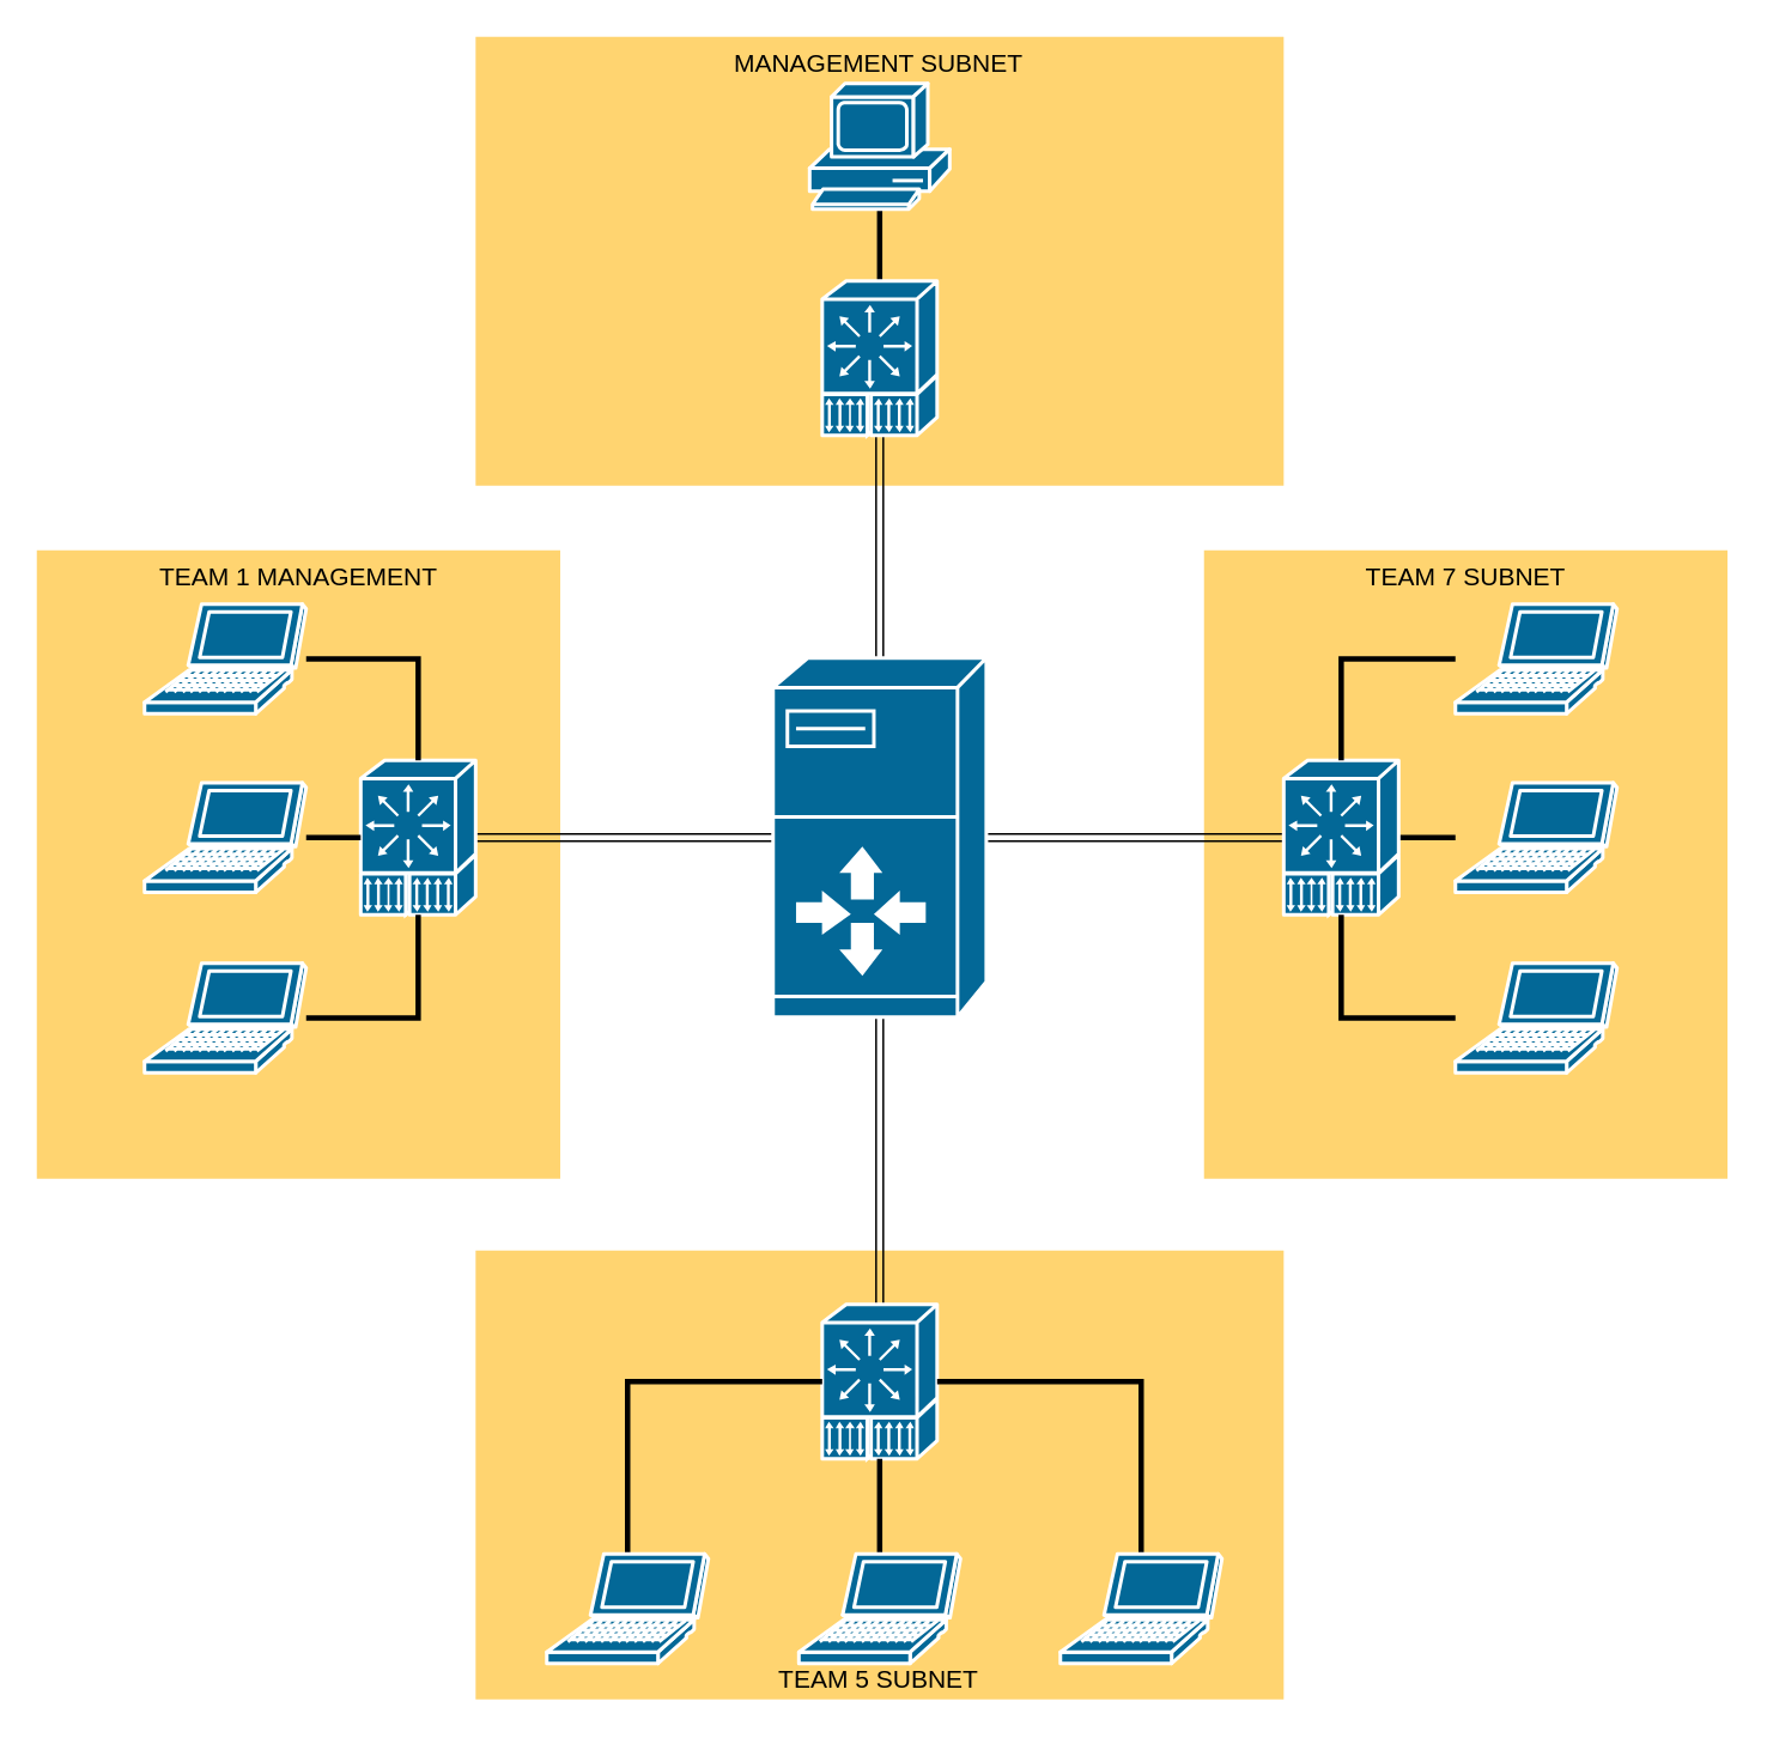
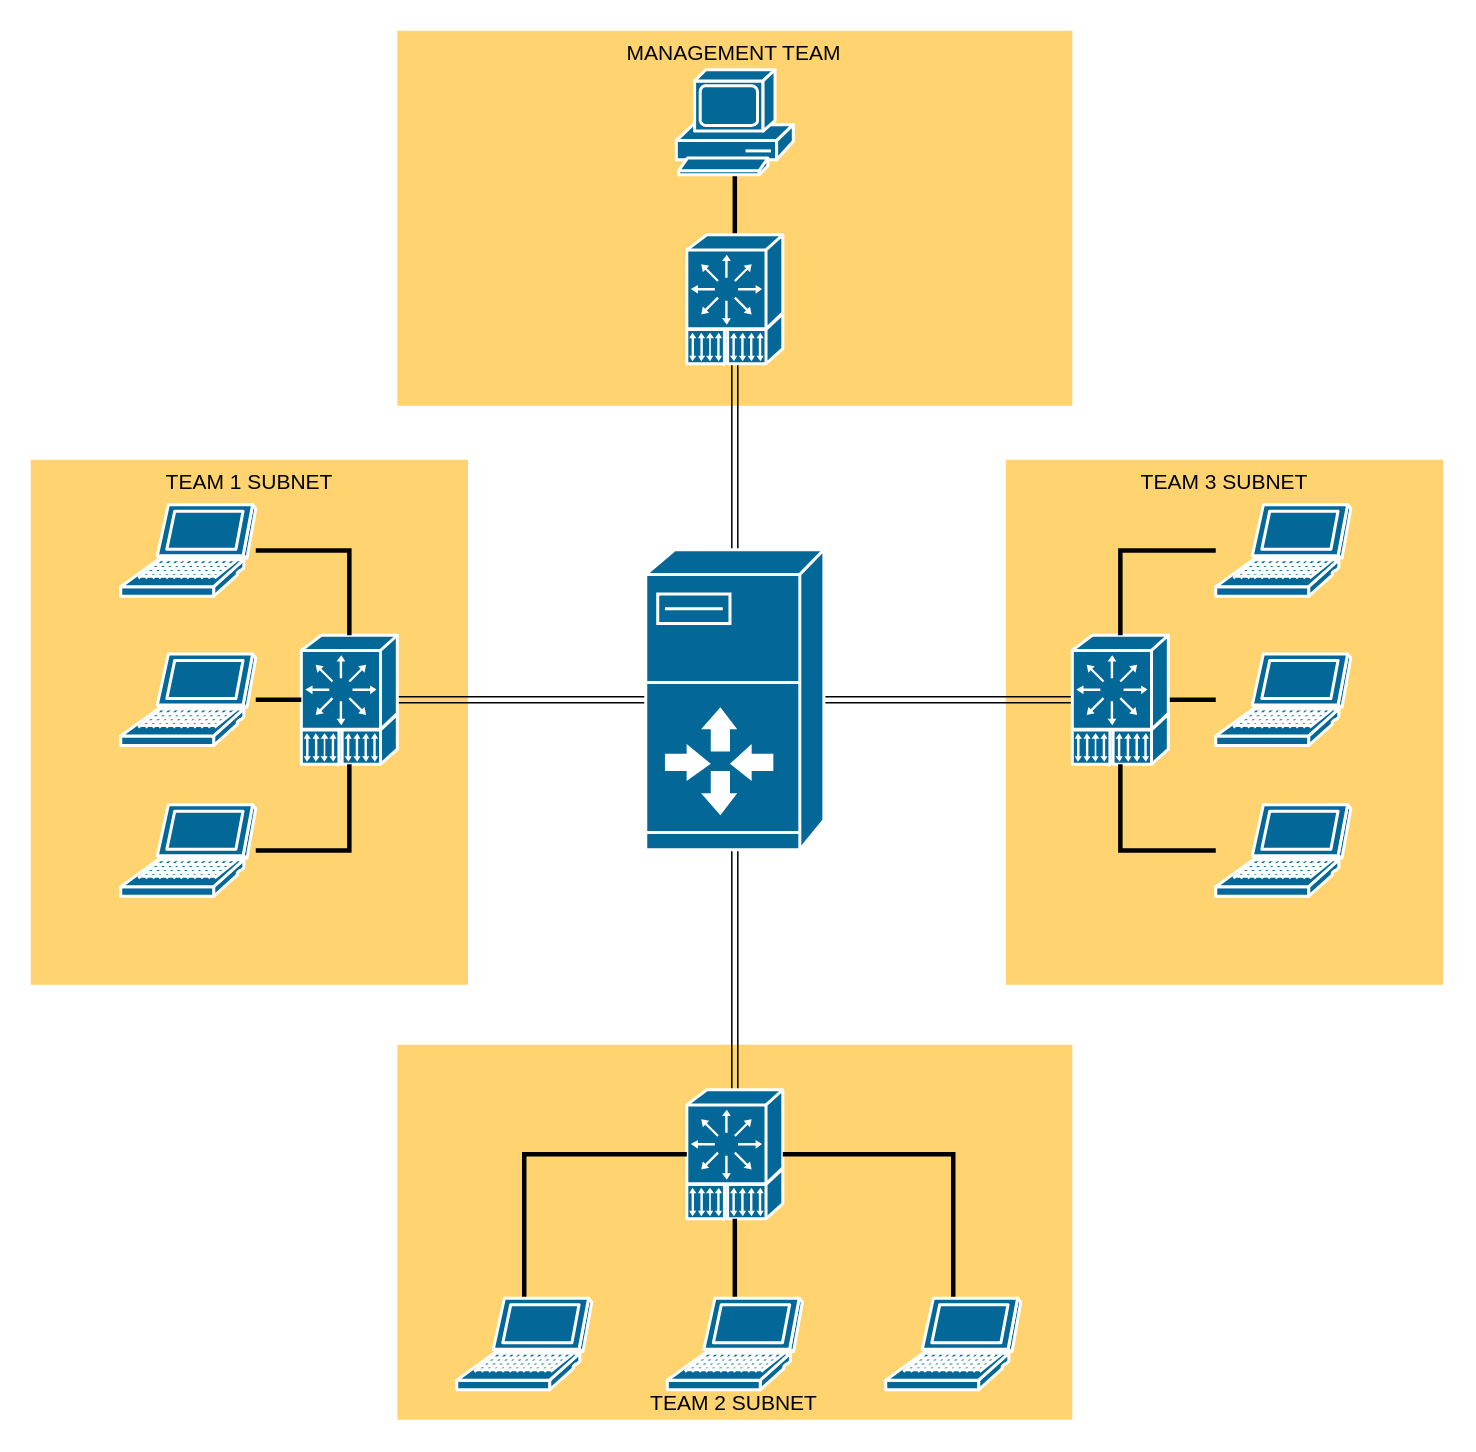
  <mxCell id="0" />
  <mxCell id="1" parent="0" />
- <mxCell id="2" value="TEAM 5 SUBNET" style="whiteSpace=wrap;html=1;fillColor=#FFD470;gradientColor=none;fontSize=14;strokeColor=none;verticalAlign=bottom;flipV=0;flipH=0;align=center;labelPosition=center;verticalLabelPosition=middle;direction=south;aspect=fixed;" vertex="1" parent="1"><mxGeometry x="264.38" y="696" width="450" height="250" as="geometry" /></mxCell>
- <mxCell id="3" value="TEAM 7 SUBNET" style="whiteSpace=wrap;html=1;fillColor=#FFD470;gradientColor=none;fontSize=14;strokeColor=none;verticalAlign=top;aspect=fixed;" vertex="1" parent="1"><mxGeometry x="670" y="306" width="291.5" height="350" as="geometry" /></mxCell>
- <mxCell id="4" value="MANAGEMENT SUBNET" style="whiteSpace=wrap;html=1;fillColor=#FFD470;gradientColor=none;fontSize=14;strokeColor=none;verticalAlign=top;" vertex="1" parent="1"><mxGeometry x="264.38" y="20" width="450" height="250" as="geometry" /></mxCell>
- <mxCell id="5" value="TEAM 1 MANAGEMENT" style="whiteSpace=wrap;html=1;fillColor=#FFD470;gradientColor=none;fontSize=14;strokeColor=none;verticalAlign=top;aspect=fixed;" vertex="1" parent="1"><mxGeometry x="20" y="306" width="291.5" height="350" as="geometry" /></mxCell>
+ <mxCell id="2" value="TEAM 2 SUBNET" style="whiteSpace=wrap;html=1;fillColor=#FFD470;gradientColor=none;fontSize=14;strokeColor=none;verticalAlign=bottom;flipV=0;flipH=0;align=center;labelPosition=center;verticalLabelPosition=middle;direction=south;aspect=fixed;" vertex="1" parent="1"><mxGeometry x="264.38" y="696" width="450" height="250" as="geometry" /></mxCell>
+ <mxCell id="3" value="TEAM 3 SUBNET" style="whiteSpace=wrap;html=1;fillColor=#FFD470;gradientColor=none;fontSize=14;strokeColor=none;verticalAlign=top;aspect=fixed;" vertex="1" parent="1"><mxGeometry x="670" y="306" width="291.5" height="350" as="geometry" /></mxCell>
+ <mxCell id="4" value="MANAGEMENT TEAM" style="whiteSpace=wrap;html=1;fillColor=#FFD470;gradientColor=none;fontSize=14;strokeColor=none;verticalAlign=top;" vertex="1" parent="1"><mxGeometry x="264.38" y="20" width="450" height="250" as="geometry" /></mxCell>
+ <mxCell id="5" value="TEAM 1 SUBNET" style="whiteSpace=wrap;html=1;fillColor=#FFD470;gradientColor=none;fontSize=14;strokeColor=none;verticalAlign=top;aspect=fixed;" vertex="1" parent="1"><mxGeometry x="20" y="306" width="291.5" height="350" as="geometry" /></mxCell>
  <mxCell id="6" value="" style="edgeStyle=orthogonalEdgeStyle;rounded=0;orthogonalLoop=1;jettySize=auto;html=1;shape=link;" edge="1" parent="1" source="10" target="16"><mxGeometry relative="1" as="geometry" /></mxCell>
  <mxCell id="7" value="" style="edgeStyle=orthogonalEdgeStyle;rounded=0;orthogonalLoop=1;jettySize=auto;html=1;shape=link;" edge="1" parent="1" source="10" target="15"><mxGeometry relative="1" as="geometry" /></mxCell>
  <mxCell id="8" value="" style="edgeStyle=orthogonalEdgeStyle;rounded=0;orthogonalLoop=1;jettySize=auto;html=1;shape=link;" edge="1" parent="1" source="10" target="13"><mxGeometry relative="1" as="geometry" /></mxCell>
  <mxCell id="9" value="" style="edgeStyle=orthogonalEdgeStyle;rounded=0;orthogonalLoop=1;jettySize=auto;html=1;shape=link;" edge="1" parent="1" source="10" target="12"><mxGeometry relative="1" as="geometry" /></mxCell>
  <mxCell id="10" value="" style="shape=mxgraph.cisco.servers.server_with_router;html=1;dashed=0;fillColor=#036897;strokeColor=#ffffff;strokeWidth=2;verticalLabelPosition=bottom;verticalAlign=top" vertex="1" parent="1"><mxGeometry x="430" y="366" width="118.76" height="200" as="geometry" /></mxCell>
  <mxCell id="11" value="" style="edgeStyle=orthogonalEdgeStyle;rounded=0;orthogonalLoop=1;jettySize=auto;html=1;endArrow=none;endFill=0;strokeWidth=3;" edge="1" parent="1" source="12" target="17"><mxGeometry relative="1" as="geometry" /></mxCell>
  <mxCell id="12" value="" style="shape=mxgraph.cisco.computers_and_peripherals.pc_adapter_card;html=1;dashed=0;fillColor=#036897;strokeColor=#ffffff;strokeWidth=2;verticalLabelPosition=bottom;verticalAlign=top" vertex="1" parent="1"><mxGeometry x="457.38" y="156" width="64" height="86" as="geometry" /></mxCell>
  <mxCell id="13" value="" style="shape=mxgraph.cisco.computers_and_peripherals.pc_adapter_card;html=1;dashed=0;fillColor=#036897;strokeColor=#ffffff;strokeWidth=2;verticalLabelPosition=bottom;verticalAlign=top" vertex="1" parent="1"><mxGeometry x="200.38" y="423" width="64" height="86" as="geometry" /></mxCell>
  <mxCell id="14" value="" style="edgeStyle=orthogonalEdgeStyle;rounded=0;orthogonalLoop=1;jettySize=auto;html=1;endArrow=none;endFill=0;strokeWidth=3;" edge="1" parent="1" source="15" target="35"><mxGeometry relative="1" as="geometry" /></mxCell>
  <mxCell id="15" value="" style="shape=mxgraph.cisco.computers_and_peripherals.pc_adapter_card;html=1;dashed=0;fillColor=#036897;strokeColor=#ffffff;strokeWidth=2;verticalLabelPosition=bottom;verticalAlign=top" vertex="1" parent="1"><mxGeometry x="714.38" y="423" width="64" height="86" as="geometry" /></mxCell>
  <mxCell id="16" value="" style="shape=mxgraph.cisco.computers_and_peripherals.pc_adapter_card;html=1;dashed=0;fillColor=#036897;strokeColor=#ffffff;strokeWidth=2;verticalLabelPosition=bottom;verticalAlign=top" vertex="1" parent="1"><mxGeometry x="457.38" y="726" width="64" height="86" as="geometry" /></mxCell>
  <mxCell id="17" value="" style="shape=mxgraph.cisco.computers_and_peripherals.pc;html=1;pointerEvents=1;dashed=0;fillColor=#036897;strokeColor=#ffffff;strokeWidth=2;verticalLabelPosition=bottom;verticalAlign=top;align=center;outlineConnect=0;" vertex="1" parent="1"><mxGeometry x="450.38" y="46" width="78" height="70" as="geometry" /></mxCell>
  <mxCell id="18" value="&lt;span style=&quot;color: rgba(0 , 0 , 0 , 0) ; font-family: monospace ; font-size: 0px&quot;&gt;%3CmxGraphModel%3E%3Croot%3E%3CmxCell%20id%3D%220%22%2F%3E%3CmxCell%20id%3D%221%22%20parent%3D%220%22%2F%3E%3CmxCell%20id%3D%222%22%20value%3D%22Enterprise%20Networks%22%20style%3D%22whiteSpace%3Dwrap%3Bhtml%3D1%3BfillColor%3D%23FFD470%3BgradientColor%3Dnone%3BfontSize%3D14%3BstrokeColor%3Dnone%3BverticalAlign%3Dtop%3B%22%20vertex%3D%221%22%20parent%3D%221%22%3E%3CmxGeometry%20x%3D%22170%22%20y%3D%22100%22%20width%3D%22317%22%20height%3D%22678%22%20as%3D%22geometry%22%2F%3E%3C%2FmxCell%3E%3C%2Froot%3E%3C%2FmxGraphModel%3E&lt;/span&gt;" style="text;html=1;align=center;verticalAlign=middle;resizable=0;points=[];autosize=1;" vertex="1" parent="1"><mxGeometry x="212" y="250" width="20" height="20" as="geometry" /></mxCell>
  <mxCell id="19" style="edgeStyle=orthogonalEdgeStyle;rounded=0;orthogonalLoop=1;jettySize=auto;html=1;endArrow=none;endFill=0;strokeWidth=3;sourcePortConstraint=north;" edge="1" parent="1" source="20" target="16"><mxGeometry relative="1" as="geometry" /></mxCell>
  <mxCell id="20" value="" style="shape=mxgraph.cisco.computers_and_peripherals.laptop;html=1;pointerEvents=1;dashed=0;fillColor=#036897;strokeColor=#ffffff;strokeWidth=2;verticalLabelPosition=bottom;verticalAlign=top;align=center;outlineConnect=0;" vertex="1" parent="1"><mxGeometry x="590" y="865" width="90" height="61" as="geometry" /></mxCell>
  <mxCell id="21" style="edgeStyle=orthogonalEdgeStyle;rounded=0;orthogonalLoop=1;jettySize=auto;html=1;endArrow=none;endFill=0;strokeWidth=3;targetPortConstraint=west;" edge="1" parent="1" source="22" target="16"><mxGeometry relative="1" as="geometry" /></mxCell>
  <mxCell id="22" value="" style="shape=mxgraph.cisco.computers_and_peripherals.laptop;html=1;pointerEvents=1;dashed=0;fillColor=#036897;strokeColor=#ffffff;strokeWidth=2;verticalLabelPosition=bottom;verticalAlign=top;align=center;outlineConnect=0;" vertex="1" parent="1"><mxGeometry x="304" y="865" width="90" height="61" as="geometry" /></mxCell>
  <mxCell id="23" value="" style="edgeStyle=orthogonalEdgeStyle;rounded=0;orthogonalLoop=1;jettySize=auto;html=1;endArrow=none;endFill=0;strokeWidth=3;" edge="1" parent="1" source="24" target="16"><mxGeometry relative="1" as="geometry" /></mxCell>
  <mxCell id="24" value="" style="shape=mxgraph.cisco.computers_and_peripherals.laptop;html=1;pointerEvents=1;dashed=0;fillColor=#036897;strokeColor=#ffffff;strokeWidth=2;verticalLabelPosition=bottom;verticalAlign=top;align=center;outlineConnect=0;" vertex="1" parent="1"><mxGeometry x="444.38" y="865" width="90" height="61" as="geometry" /></mxCell>
  <mxCell id="25" style="edgeStyle=orthogonalEdgeStyle;rounded=0;orthogonalLoop=1;jettySize=auto;html=1;endArrow=none;endFill=0;strokeWidth=3;" edge="1" parent="1" source="26" target="13"><mxGeometry relative="1" as="geometry" /></mxCell>
  <mxCell id="26" value="" style="shape=mxgraph.cisco.computers_and_peripherals.laptop;html=1;pointerEvents=1;dashed=0;fillColor=#036897;strokeColor=#ffffff;strokeWidth=2;verticalLabelPosition=bottom;verticalAlign=top;align=center;outlineConnect=0;" vertex="1" parent="1"><mxGeometry x="80" y="536" width="90" height="61" as="geometry" /></mxCell>
  <mxCell id="27" style="edgeStyle=orthogonalEdgeStyle;rounded=0;orthogonalLoop=1;jettySize=auto;html=1;endArrow=none;endFill=0;strokeWidth=3;" edge="1" parent="1" source="28" target="13"><mxGeometry relative="1" as="geometry" /></mxCell>
  <mxCell id="28" value="" style="shape=mxgraph.cisco.computers_and_peripherals.laptop;html=1;pointerEvents=1;dashed=0;fillColor=#036897;strokeColor=#ffffff;strokeWidth=2;verticalLabelPosition=bottom;verticalAlign=top;align=center;outlineConnect=0;" vertex="1" parent="1"><mxGeometry x="80" y="336" width="90" height="61" as="geometry" /></mxCell>
  <mxCell id="29" value="" style="edgeStyle=orthogonalEdgeStyle;rounded=0;orthogonalLoop=1;jettySize=auto;html=1;endArrow=none;endFill=0;strokeWidth=3;" edge="1" parent="1" source="30" target="13"><mxGeometry relative="1" as="geometry" /></mxCell>
  <mxCell id="30" value="" style="shape=mxgraph.cisco.computers_and_peripherals.laptop;html=1;pointerEvents=1;dashed=0;fillColor=#036897;strokeColor=#ffffff;strokeWidth=2;verticalLabelPosition=bottom;verticalAlign=top;align=center;outlineConnect=0;" vertex="1" parent="1"><mxGeometry x="80" y="435.5" width="90" height="61" as="geometry" /></mxCell>
  <mxCell id="31" style="edgeStyle=orthogonalEdgeStyle;rounded=0;orthogonalLoop=1;jettySize=auto;html=1;endArrow=none;endFill=0;strokeWidth=3;" edge="1" parent="1" source="32" target="15"><mxGeometry relative="1" as="geometry" /></mxCell>
  <mxCell id="32" value="" style="shape=mxgraph.cisco.computers_and_peripherals.laptop;html=1;pointerEvents=1;dashed=0;fillColor=#036897;strokeColor=#ffffff;strokeWidth=2;verticalLabelPosition=bottom;verticalAlign=top;align=center;outlineConnect=0;" vertex="1" parent="1"><mxGeometry x="810" y="536" width="90" height="61" as="geometry" /></mxCell>
  <mxCell id="33" style="edgeStyle=orthogonalEdgeStyle;rounded=0;orthogonalLoop=1;jettySize=auto;html=1;endArrow=none;endFill=0;strokeWidth=3;" edge="1" parent="1" source="34" target="15"><mxGeometry relative="1" as="geometry"><mxPoint x="747" y="406" as="targetPoint" /></mxGeometry></mxCell>
  <mxCell id="34" value="" style="shape=mxgraph.cisco.computers_and_peripherals.laptop;html=1;pointerEvents=1;dashed=0;fillColor=#036897;strokeColor=#ffffff;strokeWidth=2;verticalLabelPosition=bottom;verticalAlign=top;align=center;outlineConnect=0;" vertex="1" parent="1"><mxGeometry x="810" y="336" width="90" height="61" as="geometry" /></mxCell>
  <mxCell id="35" value="" style="shape=mxgraph.cisco.computers_and_peripherals.laptop;html=1;pointerEvents=1;dashed=0;fillColor=#036897;strokeColor=#ffffff;strokeWidth=2;verticalLabelPosition=bottom;verticalAlign=top;align=center;outlineConnect=0;" vertex="1" parent="1"><mxGeometry x="810" y="435.5" width="90" height="61" as="geometry" /></mxCell>
